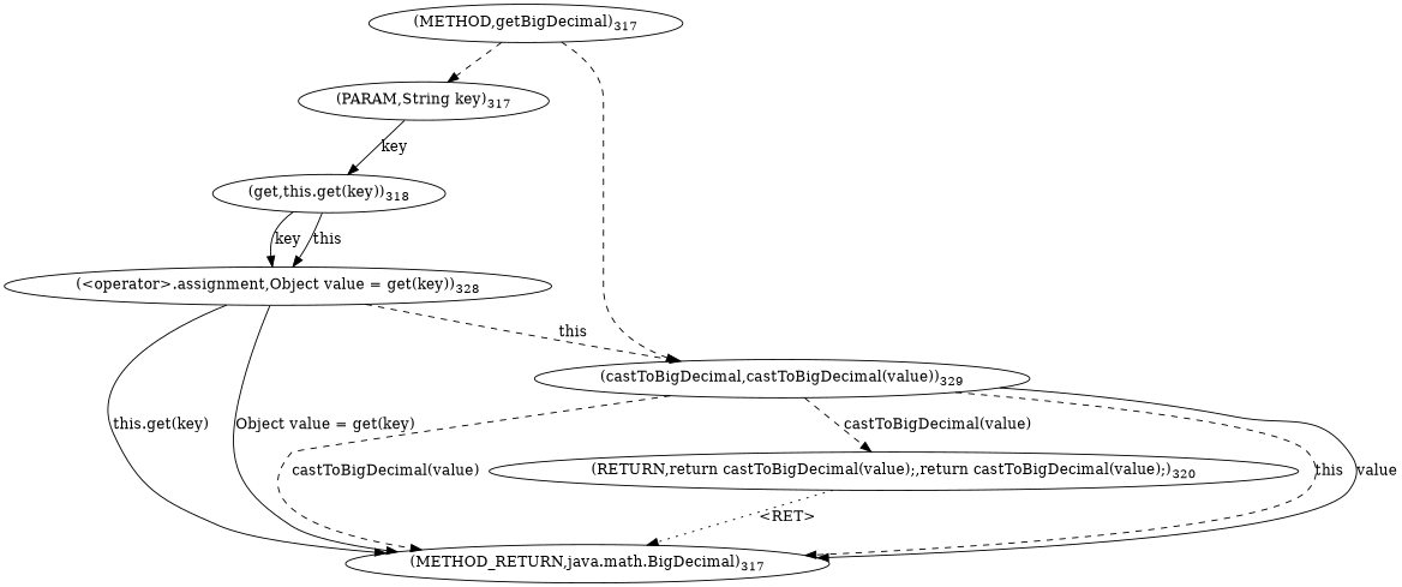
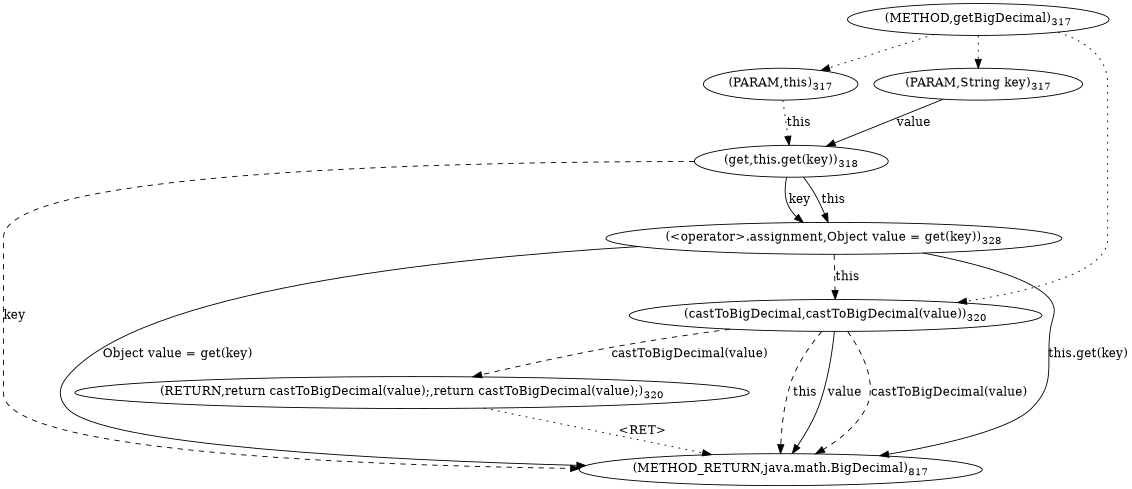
  digraph {
    edge [style=dashed]
    n1 [label=<(METHOD,getBigDecimal)<SUB>317</SUB>>]
+   n2 [label=<(PARAM,this)<SUB>317</SUB>>]
    n3 [label=<(PARAM,String key)<SUB>317</SUB>>]
-   n4 [label=<(castToBigDecimal,castToBigDecimal(value))<SUB>329</SUB>>]
+   n4 [label=<(castToBigDecimal,castToBigDecimal(value))<SUB>320</SUB>>]
    n5 [label=<(get,this.get(key))<SUB>318</SUB>>]
-   n6 [label=<(METHOD_RETURN,java.math.BigDecimal)<SUB>317</SUB>>]
+   n6 [label=<(METHOD_RETURN,java.math.BigDecimal)<SUB>817</SUB>>]
    n7 [label=<(RETURN,return castToBigDecimal(value);,return castToBigDecimal(value);)<SUB>320</SUB>>]
    n8 [label=<(&lt;operator&gt;.assignment,Object value = get(key))<SUB>328</SUB>>]
-   n1 -> n3
-   n1 -> n4
-   n3 -> n5 [label=key style=solid]
+   n1 -> n2 [style=dotted]
+   n1 -> n3 [style=dotted]
+   n1 -> n4 [style=dotted]
+   n2 -> n5 [label=this style=dotted]
+   n3 -> n5 [label=value style=solid]
    n4 -> n6 [label=this]
    n4 -> n6 [label=value style=solid]
    n4 -> n6 [label="castToBigDecimal(value)"]
    n4 -> n7 [label="castToBigDecimal(value)"]
+   n5 -> n6 [label=key]
    n5 -> n8 [label=this style=solid]
    n5 -> n8 [label=key style=solid]
    n7 -> n6 [label="&lt;RET&gt;" style=dotted]
    n8 -> n4 [label=this]
    n8 -> n6 [label="this.get(key)" style=solid]
    n8 -> n6 [label="Object value = get(key)" style=solid]
  }
